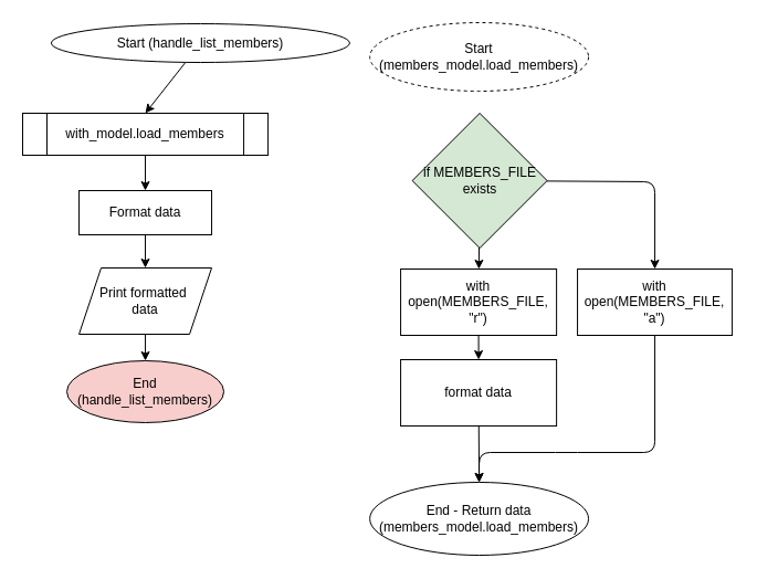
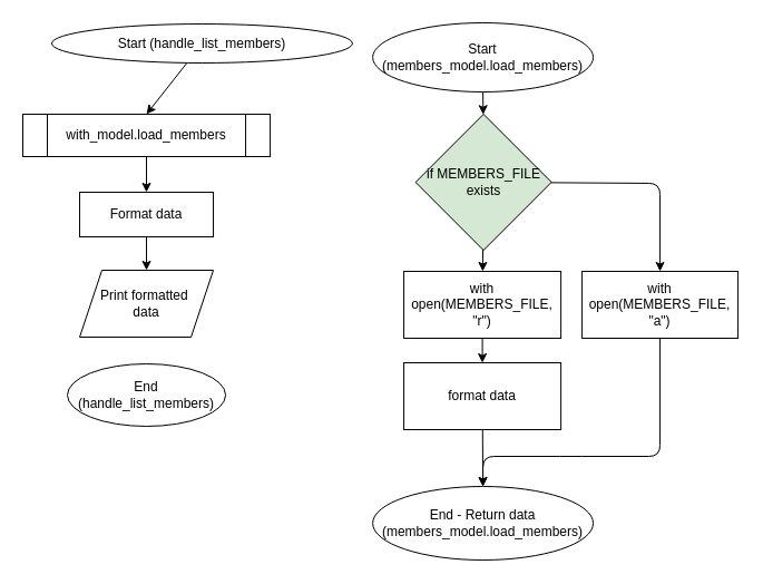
  <mxCell id="0" />
  <mxCell id="1" parent="0" />
  <mxCell id="2" style="edgeStyle=none;html=1;entryX=0.5;entryY=0;entryDx=0;entryDy=0;" parent="1" source="3" target="5" edge="1"><mxGeometry relative="1" as="geometry" /></mxCell>
  <mxCell id="3" value="Start (handle_list_members&lt;span style=&quot;background-color: transparent;&quot;&gt;)&lt;/span&gt;" style="ellipse;whiteSpace=wrap;html=1;" parent="1" vertex="1"><mxGeometry x="45.93" y="21" width="270" height="35" as="geometry" /></mxCell>
  <mxCell id="4" style="edgeStyle=none;html=1;" parent="1" source="5" target="7" edge="1"><mxGeometry relative="1" as="geometry" /></mxCell>
  <mxCell id="5" value="with_model.load_members" style="shape=process;whiteSpace=wrap;html=1;backgroundOutline=1;" parent="1" vertex="1"><mxGeometry x="20" y="102" width="222.07" height="38" as="geometry" /></mxCell>
  <mxCell id="6" style="edgeStyle=none;html=1;entryX=0.5;entryY=0;entryDx=0;entryDy=0;" parent="1" source="7" target="9" edge="1"><mxGeometry relative="1" as="geometry" /></mxCell>
  <mxCell id="7" value="Format data" style="rounded=0;whiteSpace=wrap;html=1;" parent="1" vertex="1"><mxGeometry x="71.03" y="172" width="120" height="40" as="geometry" /></mxCell>
- <mxCell id="8" style="edgeStyle=none;html=1;entryX=0.5;entryY=0;entryDx=0;entryDy=0;" parent="1" source="9" target="10" edge="1"><mxGeometry relative="1" as="geometry" /></mxCell>
  <mxCell id="9" value="Print formatted&amp;nbsp;&lt;div&gt;data&lt;/div&gt;" style="shape=parallelogram;perimeter=parallelogramPerimeter;whiteSpace=wrap;html=1;fixedSize=1;" parent="1" vertex="1"><mxGeometry x="71.03" y="242" width="120" height="60" as="geometry" /></mxCell>
- <mxCell id="10" value="End (&lt;span style=&quot;color: rgb(0, 0, 0);&quot;&gt;handle_list_members&lt;/span&gt;)" style="ellipse;whiteSpace=wrap;html=1;fillColor=#f8cecc;" parent="1" vertex="1"><mxGeometry x="60.01" y="326" width="142.06" height="56" as="geometry" /></mxCell>
- <mxCell id="12" value="Start (members_model.load_members)" style="ellipse;whiteSpace=wrap;html=1;dashed=1;" parent="1" vertex="1"><mxGeometry x="334.12" y="20" width="197.95" height="62" as="geometry" /></mxCell>
+ <mxCell id="10" value="End (&lt;span style=&quot;color: rgb(0, 0, 0);&quot;&gt;handle_list_members&lt;/span&gt;)" style="ellipse;whiteSpace=wrap;html=1;" parent="1" vertex="1"><mxGeometry x="60.01" y="326" width="142.06" height="56" as="geometry" /></mxCell>
+ <mxCell id="11" value="" style="edgeStyle=none;html=1;" parent="1" source="12" target="16" edge="1"><mxGeometry relative="1" as="geometry" /></mxCell>
+ <mxCell id="12" value="Start (members_model.load_members)" style="ellipse;whiteSpace=wrap;html=1;" parent="1" vertex="1"><mxGeometry x="334.12" y="20" width="197.95" height="62" as="geometry" /></mxCell>
  <mxCell id="13" value="End - Return data (members_model.load_members)" style="ellipse;whiteSpace=wrap;html=1;" parent="1" vertex="1"><mxGeometry x="334.12" y="436" width="197.95" height="66" as="geometry" /></mxCell>
  <mxCell id="14" value="" style="edgeStyle=none;html=1;" parent="1" source="16" target="18" edge="1"><mxGeometry relative="1" as="geometry" /></mxCell>
  <mxCell id="15" style="edgeStyle=none;html=1;entryX=0.5;entryY=0;entryDx=0;entryDy=0;" parent="1" source="16" target="22" edge="1"><mxGeometry relative="1" as="geometry"><Array as="points"><mxPoint x="592.07" y="164" /></Array></mxGeometry></mxCell>
  <mxCell id="16" value="if MEMBERS_FILE exists" style="rhombus;whiteSpace=wrap;html=1;fillColor=#d5e8d4;" parent="1" vertex="1"><mxGeometry x="372.59" y="102" width="122.02" height="122.02" as="geometry" /></mxCell>
  <mxCell id="17" style="edgeStyle=none;html=1;entryX=0.5;entryY=0;entryDx=0;entryDy=0;" parent="1" source="18" target="20" edge="1"><mxGeometry relative="1" as="geometry" /></mxCell>
  <mxCell id="18" value="with open(&lt;span style=&quot;color: rgb(0, 0, 0);&quot;&gt;MEMBERS_FILE&lt;/span&gt;, &quot;r&quot;)" style="whiteSpace=wrap;html=1;" parent="1" vertex="1"><mxGeometry x="362.07" y="243" width="141.04" height="60" as="geometry" /></mxCell>
  <mxCell id="19" style="edgeStyle=none;html=1;entryX=0.5;entryY=0;entryDx=0;entryDy=0;" parent="1" source="20" target="13" edge="1"><mxGeometry relative="1" as="geometry" /></mxCell>
  <mxCell id="20" value="format data" style="whiteSpace=wrap;html=1;" parent="1" vertex="1"><mxGeometry x="362.07" y="325" width="141.04" height="60" as="geometry" /></mxCell>
  <mxCell id="21" style="edgeStyle=none;html=1;entryX=0.5;entryY=0;entryDx=0;entryDy=0;" parent="1" source="22" target="13" edge="1"><mxGeometry relative="1" as="geometry"><Array as="points"><mxPoint x="592.07" y="409" /><mxPoint x="512.07" y="409" /><mxPoint x="433.07" y="409" /></Array></mxGeometry></mxCell>
  <mxCell id="22" value="with open(&lt;span style=&quot;color: rgb(0, 0, 0);&quot;&gt;MEMBERS_FILE&lt;/span&gt;, &quot;a&quot;)" style="whiteSpace=wrap;html=1;" parent="1" vertex="1"><mxGeometry x="522.07" y="243" width="140" height="60" as="geometry" /></mxCell>
